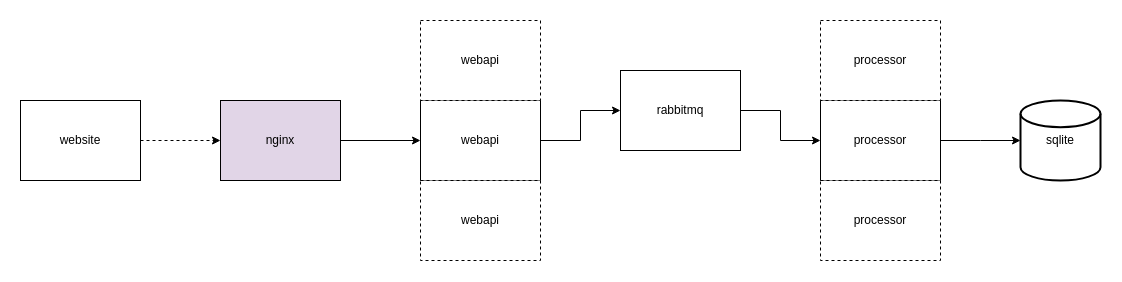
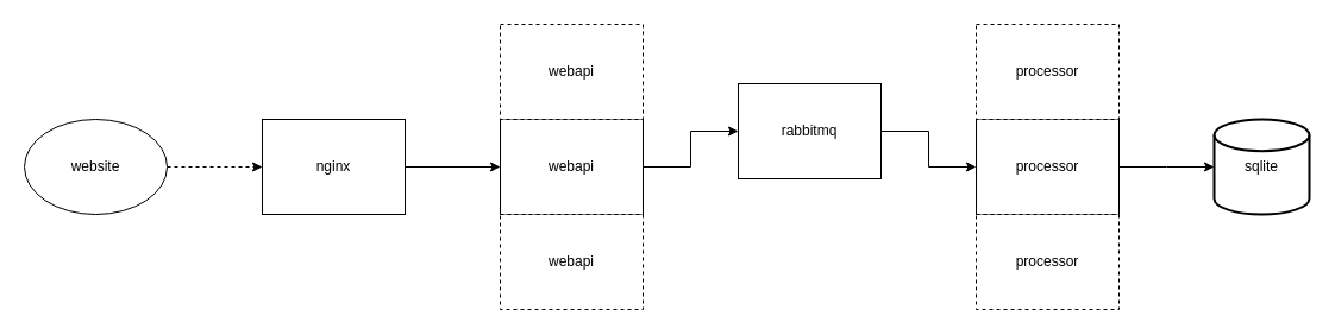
  <mxCell id="0" />
  <mxCell id="1" parent="0" />
  <mxCell id="2" value="" style="edgeStyle=orthogonalEdgeStyle;rounded=0;orthogonalLoop=1;jettySize=auto;html=1;dashed=1;" edge="1" parent="1" source="3" target="5"><mxGeometry relative="1" as="geometry" /></mxCell>
- <mxCell id="3" value="website" style="html=1;whiteSpace=wrap;" vertex="1" parent="1"><mxGeometry x="20" y="100" width="120" height="80" as="geometry" /></mxCell>
+ <mxCell id="3" value="website" style="ellipse;html=1;whiteSpace=wrap;" vertex="1" parent="1"><mxGeometry x="20" y="100" width="120" height="80" as="geometry" /></mxCell>
  <mxCell id="4" value="" style="edgeStyle=orthogonalEdgeStyle;rounded=0;orthogonalLoop=1;jettySize=auto;html=1;" edge="1" parent="1" source="5" target="7"><mxGeometry relative="1" as="geometry" /></mxCell>
- <mxCell id="5" value="nginx" style="html=1;whiteSpace=wrap;fillColor=#e1d5e7;" vertex="1" parent="1"><mxGeometry x="220" y="100" width="120" height="80" as="geometry" /></mxCell>
+ <mxCell id="5" value="nginx" style="html=1;whiteSpace=wrap;" vertex="1" parent="1"><mxGeometry x="220" y="100" width="120" height="80" as="geometry" /></mxCell>
  <mxCell id="6" value="" style="edgeStyle=orthogonalEdgeStyle;rounded=0;orthogonalLoop=1;jettySize=auto;html=1;" edge="1" parent="1" source="7" target="11"><mxGeometry relative="1" as="geometry" /></mxCell>
  <mxCell id="7" value="webapi" style="html=1;whiteSpace=wrap;" vertex="1" parent="1"><mxGeometry x="420" y="100" width="120" height="80" as="geometry" /></mxCell>
  <mxCell id="8" value="webapi" style="html=1;whiteSpace=wrap;dashed=1;" vertex="1" parent="1"><mxGeometry x="420" y="20" width="120" height="80" as="geometry" /></mxCell>
  <mxCell id="9" value="webapi" style="html=1;whiteSpace=wrap;dashed=1;" vertex="1" parent="1"><mxGeometry x="420" y="180" width="120" height="80" as="geometry" /></mxCell>
  <mxCell id="10" value="" style="edgeStyle=orthogonalEdgeStyle;rounded=0;orthogonalLoop=1;jettySize=auto;html=1;" edge="1" parent="1" source="11" target="13"><mxGeometry relative="1" as="geometry" /></mxCell>
  <mxCell id="11" value="rabbitmq" style="html=1;whiteSpace=wrap;" vertex="1" parent="1"><mxGeometry x="620" y="70" width="120" height="80" as="geometry" /></mxCell>
  <mxCell id="12" value="" style="edgeStyle=orthogonalEdgeStyle;rounded=0;orthogonalLoop=1;jettySize=auto;html=1;" edge="1" parent="1" source="13"><mxGeometry relative="1" as="geometry"><mxPoint x="1020" y="140" as="targetPoint" /></mxGeometry></mxCell>
  <mxCell id="13" value="processor" style="html=1;whiteSpace=wrap;" vertex="1" parent="1"><mxGeometry x="820" y="100" width="120" height="80" as="geometry" /></mxCell>
  <mxCell id="14" value="processor" style="html=1;whiteSpace=wrap;dashed=1;" vertex="1" parent="1"><mxGeometry x="820" y="20" width="120" height="80" as="geometry" /></mxCell>
  <mxCell id="15" value="processor" style="html=1;whiteSpace=wrap;dashed=1;" vertex="1" parent="1"><mxGeometry x="820" y="180" width="120" height="80" as="geometry" /></mxCell>
  <mxCell id="16" value="sqlite" style="strokeWidth=2;html=1;shape=mxgraph.flowchart.database;whiteSpace=wrap;" vertex="1" parent="1"><mxGeometry x="1020" y="100" width="80" height="80" as="geometry" /></mxCell>
